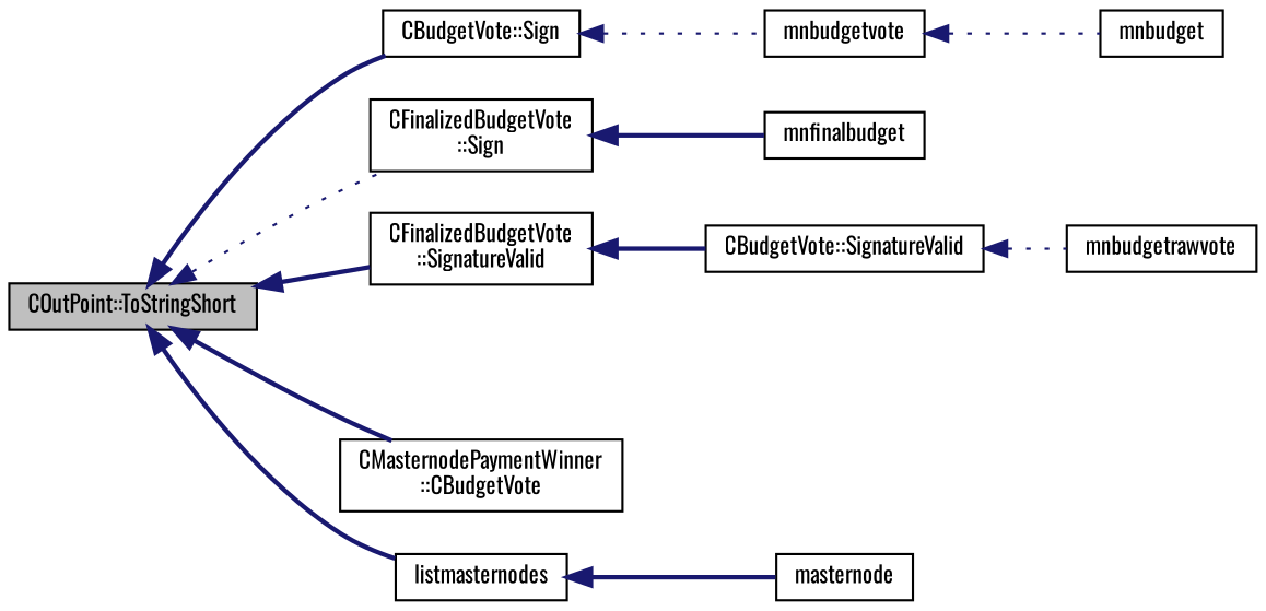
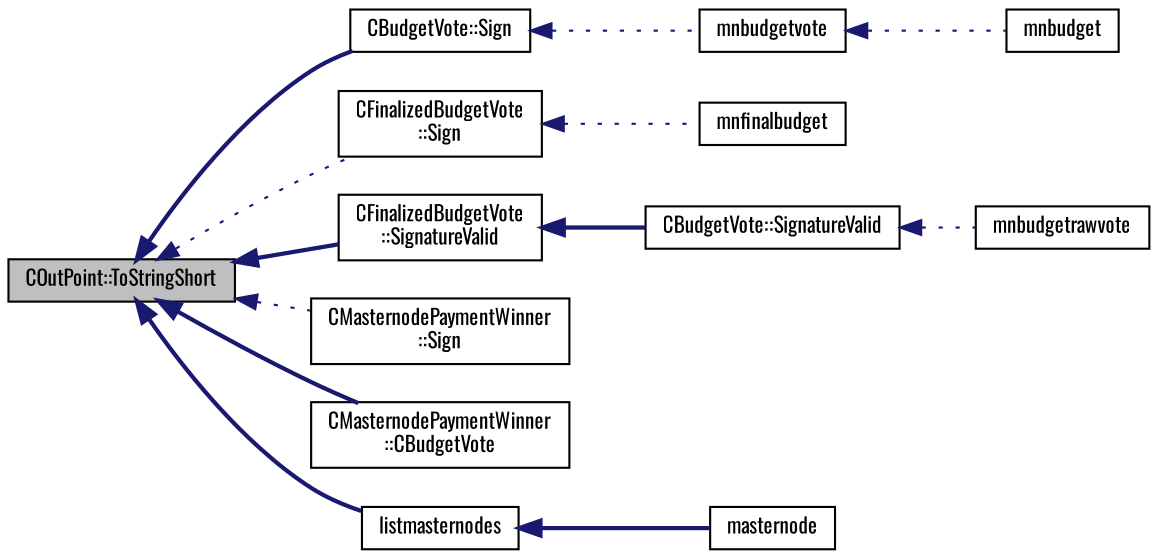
  digraph {
    fontname=Oswald
    rankdir=LR
    node [color=black fillcolor=white fontname=Oswald fontsize=10 shape=record style=filled]
    edge [color=midnightblue dir=back fontname=Oswald fontsize=10 labelfontname=Helvetica labelfontsize=10 style=bold]
    n1 [fillcolor=grey75 fontcolor=black height=0.2 label="COutPoint::ToStringShort" width=0.4]
    n2 [height=0.2 label="CBudgetVote::Sign" width=0.4]
    n3 [height=0.2 label="CFinalizedBudgetVote\l::Sign" width=0.4]
    n4 [height=0.2 label="CFinalizedBudgetVote\l::SignatureValid" width=0.4]
+   n5 [height=0.2 label="CMasternodePaymentWinner\l::Sign" width=0.4]
    n6 [height=0.2 label="CMasternodePaymentWinner\l::CBudgetVote" width=0.4]
    n7 [height=0.2 label=listmasternodes width=0.4]
    n8 [height=0.2 label=mnbudgetvote width=0.4]
    n9 [height=0.2 label="CBudgetVote::SignatureValid" width=0.4]
    n10 [height=0.2 label=mnbudgetrawvote width=0.4]
    n11 [height=0.2 label=mnfinalbudget width=0.4]
    n12 [height=0.2 label=masternode width=0.4]
    n13 [height=0.2 label=mnbudget width=0.4]
    n1 -> n2
    n1 -> n3 [style=dotted]
    n1 -> n4
+   n1 -> n5 [style=dotted]
    n1 -> n6
    n1 -> n7
    n2 -> n8 [style=dotted]
-   n3 -> n11
+   n3 -> n11 [style=dotted]
    n4 -> n9
    n7 -> n12
    n8 -> n13 [style=dotted]
    n9 -> n10 [style=dotted]
  }
